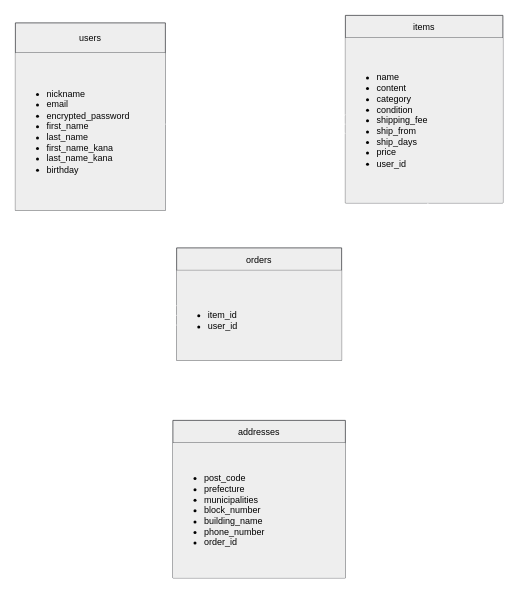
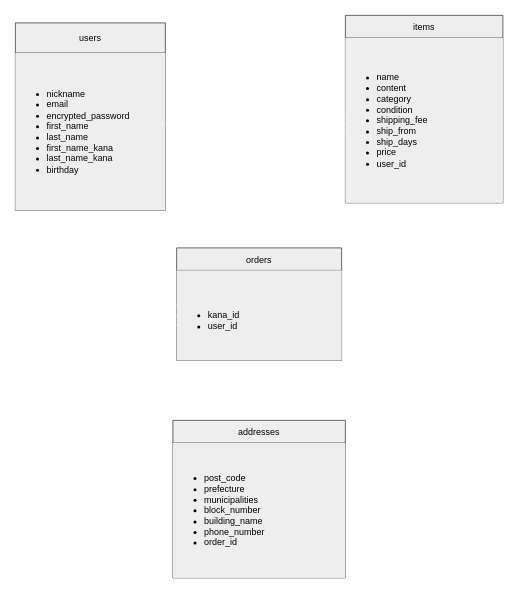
  <mxCell id="0" />
  <mxCell id="1" parent="0" />
  <mxCell id="2" value="users" style="shape=table;startSize=40;container=1;collapsible=0;childLayout=tableLayout;fillColor=#eeeeee;strokeColor=#36393d;labelBackgroundColor=none;fontColor=#050505;" parent="1" vertex="1"><mxGeometry x="20" y="30" width="200" height="250" as="geometry" /></mxCell>
  <mxCell id="3" value="" style="shape=tableRow;horizontal=0;startSize=0;swimlaneHead=0;swimlaneBody=0;top=0;left=0;bottom=0;right=0;collapsible=0;dropTarget=0;fillColor=none;points=[[0,0.5],[1,0.5]];portConstraint=eastwest;" parent="2" vertex="1"><mxGeometry y="40" width="200" height="210" as="geometry" /></mxCell>
  <mxCell id="4" value="&lt;ul&gt;&lt;li&gt;nickname&lt;/li&gt;&lt;li&gt;email&lt;/li&gt;&lt;li&gt;encrypted_password&lt;/li&gt;&lt;li&gt;first_name&lt;/li&gt;&lt;li&gt;last_name&lt;/li&gt;&lt;li&gt;first_name_kana&lt;/li&gt;&lt;li&gt;last_name_kana&lt;/li&gt;&lt;li&gt;birthday&lt;/li&gt;&lt;/ul&gt;" style="shape=partialRectangle;html=1;whiteSpace=wrap;connectable=0;overflow=hidden;fillColor=#eeeeee;top=0;left=0;bottom=0;right=0;pointerEvents=1;align=left;strokeColor=#36393d;fontColor=#050505;" parent="3" vertex="1"><mxGeometry width="200" height="210" as="geometry"><mxRectangle width="200" height="210" as="alternateBounds" /></mxGeometry></mxCell>
  <mxCell id="5" value="items" style="shape=table;startSize=30;container=1;collapsible=0;childLayout=tableLayout;fillColor=#eeeeee;strokeColor=#36393d;fontColor=#000000;" parent="1" vertex="1"><mxGeometry x="460" y="20" width="210" height="250" as="geometry" /></mxCell>
  <mxCell id="6" value="" style="shape=tableRow;horizontal=0;startSize=0;swimlaneHead=0;swimlaneBody=0;top=0;left=0;bottom=0;right=0;collapsible=0;dropTarget=0;fillColor=none;points=[[0,0.5],[1,0.5]];portConstraint=eastwest;" parent="5" vertex="1"><mxGeometry y="30" width="210" height="220" as="geometry" /></mxCell>
  <mxCell id="7" value="&lt;ul&gt;&lt;li&gt;name&lt;/li&gt;&lt;li&gt;content&lt;/li&gt;&lt;li&gt;category&lt;/li&gt;&lt;li&gt;condition&lt;/li&gt;&lt;li&gt;shipping_fee&lt;/li&gt;&lt;li&gt;ship_from&lt;/li&gt;&lt;li&gt;ship_days&lt;/li&gt;&lt;li&gt;price&lt;/li&gt;&lt;li&gt;user_id&lt;/li&gt;&lt;/ul&gt;" style="shape=partialRectangle;html=1;whiteSpace=wrap;connectable=0;overflow=hidden;fillColor=#eeeeee;top=0;left=0;bottom=0;right=0;pointerEvents=1;align=left;strokeColor=#36393d;fontColor=#000000;" parent="6" vertex="1"><mxGeometry width="210" height="220" as="geometry"><mxRectangle width="210" height="220" as="alternateBounds" /></mxGeometry></mxCell>
  <mxCell id="8" style="edgeStyle=none;html=1;exitX=0.5;exitY=1;exitDx=0;exitDy=0;entryX=0.5;entryY=0;entryDx=0;entryDy=0;startArrow=ERone;startFill=0;endArrow=ERone;endFill=0;startSize=14;endSize=14;sourcePerimeterSpacing=2;targetPerimeterSpacing=5;strokeColor=#FFFFFF;fillColor=#eeeeee;" parent="1" source="9" target="12" edge="1"><mxGeometry relative="1" as="geometry" /></mxCell>
  <mxCell id="9" value="orders" style="shape=table;startSize=30;container=1;collapsible=0;childLayout=tableLayout;fillColor=#eeeeee;strokeColor=#36393d;fontColor=#000000;" parent="1" vertex="1"><mxGeometry x="235" y="330" width="220" height="150" as="geometry" /></mxCell>
  <mxCell id="10" value="" style="shape=tableRow;horizontal=0;startSize=0;swimlaneHead=0;swimlaneBody=0;top=0;left=0;bottom=0;right=0;collapsible=0;dropTarget=0;fillColor=none;points=[[0,0.5],[1,0.5]];portConstraint=eastwest;" parent="9" vertex="1"><mxGeometry y="30" width="220" height="120" as="geometry" /></mxCell>
- <mxCell id="11" value="&lt;div&gt;&lt;br&gt;&lt;/div&gt;&lt;ul&gt;&lt;li&gt;item_id&lt;/li&gt;&lt;li&gt;user_id&lt;/li&gt;&lt;/ul&gt;" style="shape=partialRectangle;html=1;whiteSpace=wrap;connectable=0;overflow=hidden;fillColor=#eeeeee;top=0;left=0;bottom=0;right=0;pointerEvents=1;align=left;strokeColor=#36393d;fontColor=#000000;" parent="10" vertex="1"><mxGeometry width="220" height="120" as="geometry"><mxRectangle width="220" height="120" as="alternateBounds" /></mxGeometry></mxCell>
+ <mxCell id="11" value="&lt;div&gt;&lt;br&gt;&lt;/div&gt;&lt;ul&gt;&lt;li&gt;kana_id&lt;/li&gt;&lt;li&gt;user_id&lt;/li&gt;&lt;/ul&gt;" style="shape=partialRectangle;html=1;whiteSpace=wrap;connectable=0;overflow=hidden;fillColor=#eeeeee;top=0;left=0;bottom=0;right=0;pointerEvents=1;align=left;strokeColor=#36393d;fontColor=#000000;" parent="10" vertex="1"><mxGeometry width="220" height="120" as="geometry"><mxRectangle width="220" height="120" as="alternateBounds" /></mxGeometry></mxCell>
  <mxCell id="12" value="addresses" style="shape=table;startSize=30;container=1;collapsible=0;childLayout=tableLayout;fillColor=#eeeeee;strokeColor=#36393d;fontColor=#000000;" parent="1" vertex="1"><mxGeometry x="230" y="560" width="230" height="210" as="geometry" /></mxCell>
  <mxCell id="13" value="" style="shape=tableRow;horizontal=0;startSize=0;swimlaneHead=0;swimlaneBody=0;top=0;left=0;bottom=0;right=0;collapsible=0;dropTarget=0;fillColor=none;points=[[0,0.5],[1,0.5]];portConstraint=eastwest;" parent="12" vertex="1"><mxGeometry y="30" width="230" height="180" as="geometry" /></mxCell>
  <mxCell id="14" value="&lt;ul&gt;&lt;li&gt;post_code&lt;/li&gt;&lt;li&gt;prefecture&lt;/li&gt;&lt;li&gt;municipalities&lt;/li&gt;&lt;li&gt;block_number&lt;/li&gt;&lt;li&gt;building_name&lt;/li&gt;&lt;li&gt;phone_number&lt;/li&gt;&lt;li&gt;order_id&lt;/li&gt;&lt;/ul&gt;" style="shape=partialRectangle;html=1;whiteSpace=wrap;connectable=0;overflow=hidden;fillColor=#eeeeee;top=0;left=0;bottom=0;right=0;pointerEvents=1;align=left;strokeColor=#36393d;fontColor=#000000;" parent="13" vertex="1"><mxGeometry width="230" height="180" as="geometry"><mxRectangle width="230" height="180" as="alternateBounds" /></mxGeometry></mxCell>
  <mxCell id="15" style="edgeStyle=none;html=1;startArrow=ERone;startFill=0;endArrow=ERmany;endFill=0;targetPerimeterSpacing=5;endSize=23;sourcePerimeterSpacing=2;startSize=14;strokeColor=#FFFFFF;" parent="1" edge="1"><mxGeometry relative="1" as="geometry"><mxPoint x="460" y="165" as="targetPoint" /><mxPoint x="220" y="165" as="sourcePoint" /></mxGeometry></mxCell>
  <mxCell id="16" value="" style="edgeStyle=segmentEdgeStyle;endArrow=ERone;html=1;curved=0;rounded=0;endSize=13;startSize=12;sourcePerimeterSpacing=2;targetPerimeterSpacing=5;endFill=0;startArrow=ERone;startFill=0;fillColor=#eeeeee;strokeColor=#FFFFFF;" parent="1" edge="1"><mxGeometry width="50" height="50" relative="1" as="geometry"><mxPoint x="570" y="270" as="sourcePoint" /><mxPoint x="460" y="420" as="targetPoint" /><Array as="points"><mxPoint x="570" y="275" /><mxPoint x="570" y="420" /></Array></mxGeometry></mxCell>
  <mxCell id="17" value="" style="edgeStyle=segmentEdgeStyle;endArrow=ERone;html=1;curved=0;rounded=0;endSize=14;startSize=24;sourcePerimeterSpacing=2;targetPerimeterSpacing=5;exitX=0;exitY=0.5;exitDx=0;exitDy=0;endFill=0;startArrow=ERmany;startFill=0;strokeColor=#FFFFFF;" parent="1" source="10" target="3" edge="1"><mxGeometry width="50" height="50" relative="1" as="geometry"><mxPoint x="70" y="370" as="sourcePoint" /><mxPoint x="120" y="320" as="targetPoint" /><Array as="points"><mxPoint x="110" y="420" /></Array></mxGeometry></mxCell>
